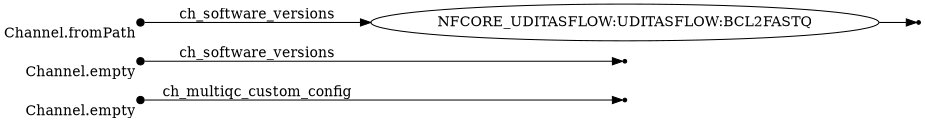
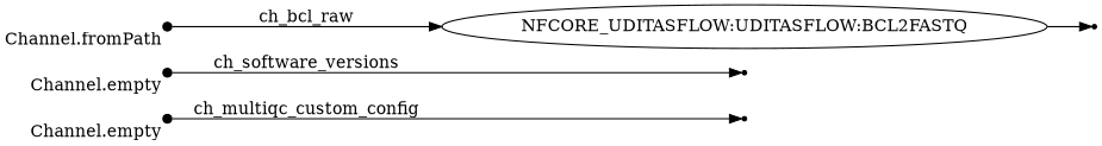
  digraph {
    rankdir=LR
    node [shape=point]
    p0 [fixedsize=true width=0.1 xlabel="Channel.empty"]
    p1
    p2 [fixedsize=true width=0.1 xlabel="Channel.empty"]
    p3
    p4 [fixedsize=true width=0.1 xlabel="Channel.fromPath"]
    n6 [label="NFCORE_UDITASFLOW:UDITASFLOW:BCL2FASTQ" shape=""]
    p6
    p0 -> p1 [label=ch_multiqc_custom_config]
    p2 -> p3 [label=ch_software_versions]
-   p4 -> n6 [label=ch_software_versions]
+   p4 -> n6 [label=ch_bcl_raw]
    n6 -> p6
  }
